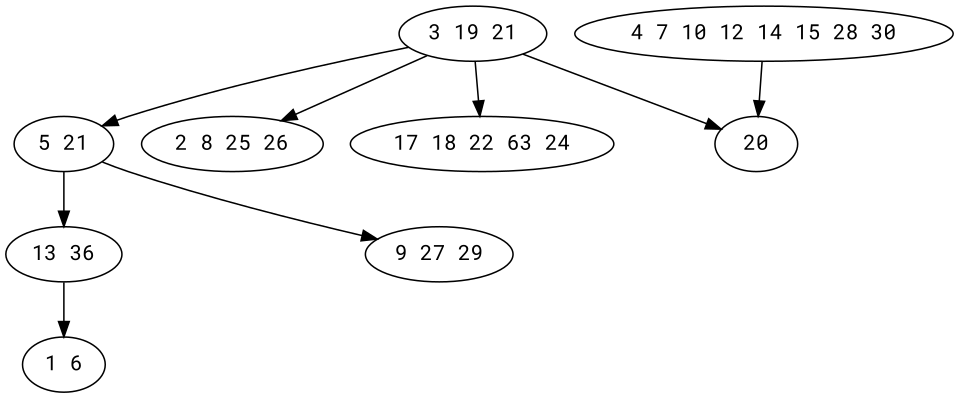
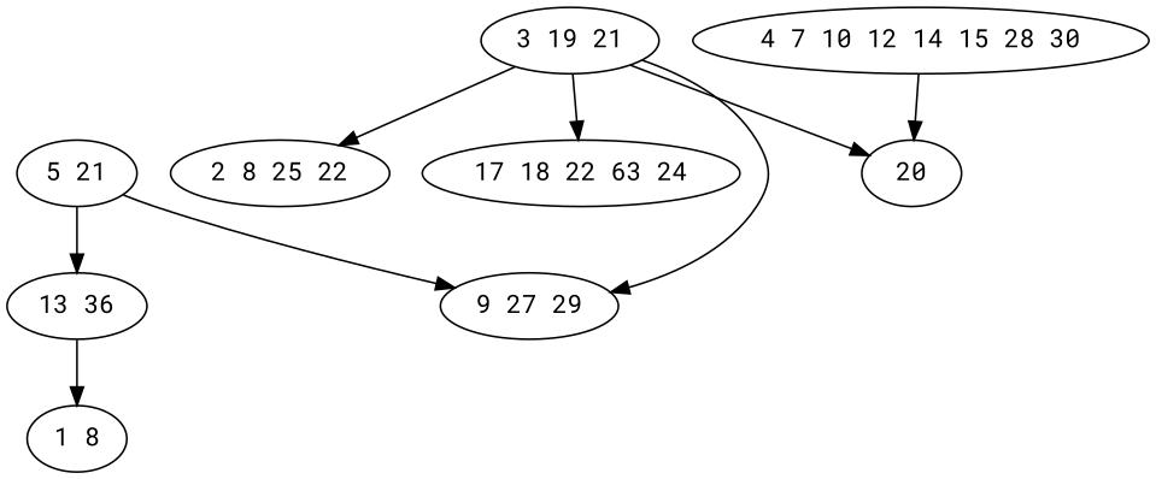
  digraph {
    fontname="Roboto Mono"
    node [fontname="Roboto Mono"]
    edge [fontname="Roboto Mono"]
    n1 [label="3 19 21"]
    n2 [label="5 21"]
-   n3 [label="2 8 25 26"]
+   n3 [label="2 8 25 22"]
    n4 [label="17 18 22 63 24"]
    n5 [label=20]
    n6 [label="13 36"]
    n7 [label="9 27 29"]
    n8 [label="4 7 10 12 14 15 28 30"]
-   n9 [label="1 6"]
-   n1 -> n2
+   n9 [label="1 8"]
+   n1 -> n7
    n1 -> n3
    n1 -> n4
    n1 -> n5
    n2 -> n6
    n2 -> n7
    n6 -> n9
    n8 -> n5
  }
